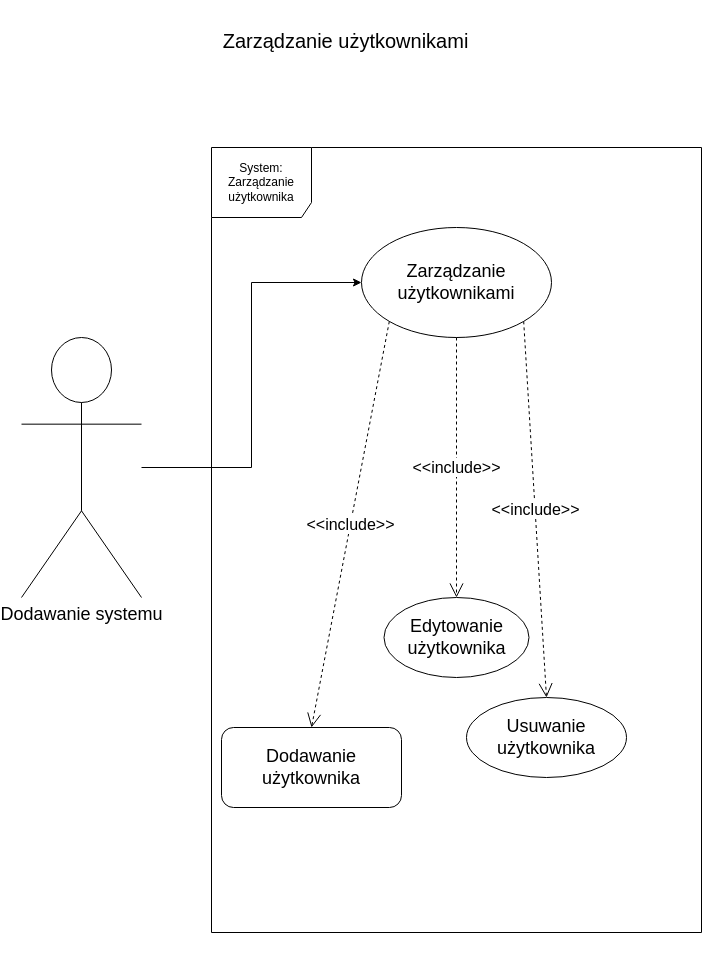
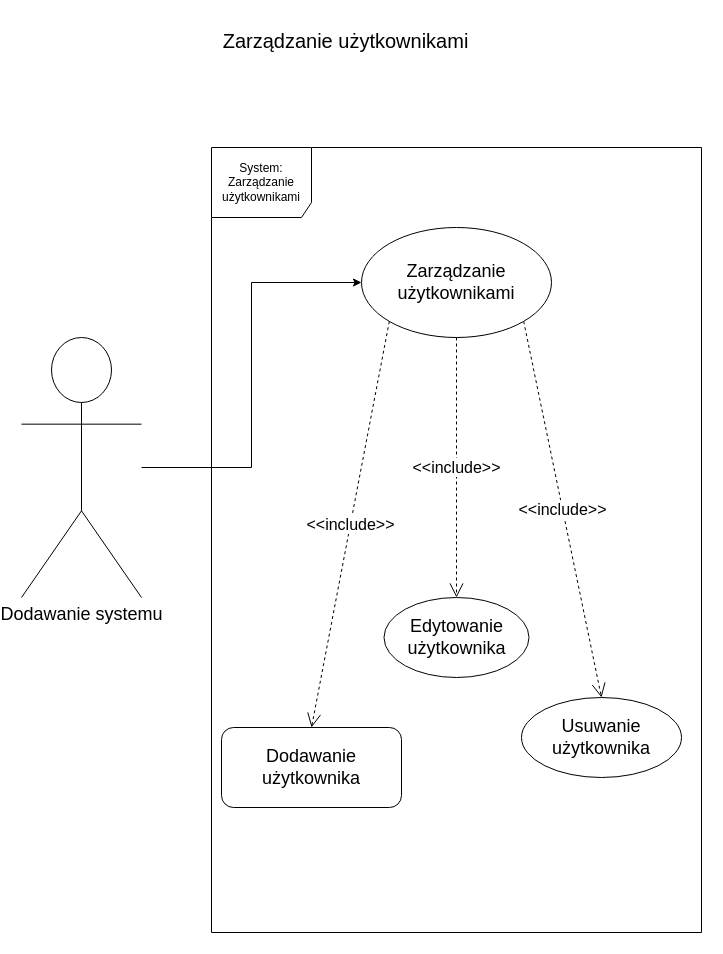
  <mxCell id="0" />
  <mxCell id="1" parent="0" />
  <mxCell id="2" style="edgeStyle=orthogonalEdgeStyle;rounded=0;orthogonalLoop=1;jettySize=auto;html=1;" parent="1" source="3" target="5" edge="1"><mxGeometry relative="1" as="geometry" /></mxCell>
  <mxCell id="3" value="&lt;font style=&quot;font-size: 18px;&quot;&gt;Dodawanie systemu&lt;/font&gt;" style="shape=umlActor;verticalLabelPosition=bottom;verticalAlign=top;html=1;align=center;" parent="1" vertex="1"><mxGeometry x="20" y="337" width="120" height="260" as="geometry" /></mxCell>
- <mxCell id="4" value="System: Zarządzanie użytkownika" style="shape=umlFrame;whiteSpace=wrap;html=1;pointerEvents=0;width=100;height=70;" parent="1" vertex="1"><mxGeometry x="210" y="147" width="490" height="785" as="geometry" /></mxCell>
+ <mxCell id="4" value="System: Zarządzanie użytkownikami" style="shape=umlFrame;whiteSpace=wrap;html=1;pointerEvents=0;width=100;height=70;" parent="1" vertex="1"><mxGeometry x="210" y="147" width="490" height="785" as="geometry" /></mxCell>
  <mxCell id="5" value="&lt;font style=&quot;font-size: 18px;&quot;&gt;Zarządzanie użytkownikami&lt;/font&gt;" style="ellipse;whiteSpace=wrap;html=1;" parent="1" vertex="1"><mxGeometry x="360" y="227" width="190" height="110" as="geometry" /></mxCell>
  <mxCell id="6" value="&lt;font style=&quot;font-size: 18px;&quot;&gt;Dodawanie użytkownika&lt;/font&gt;" style="whiteSpace=wrap;html=1;rounded=1;" parent="1" vertex="1"><mxGeometry x="220" y="727" width="180" height="80" as="geometry" /></mxCell>
- <mxCell id="7" value="&lt;font style=&quot;font-size: 18px;&quot;&gt;Usuwanie użytkownika&lt;/font&gt;" style="ellipse;whiteSpace=wrap;html=1;" parent="1" vertex="1"><mxGeometry x="465" y="697" width="160" height="80" as="geometry" /></mxCell>
+ <mxCell id="7" value="&lt;font style=&quot;font-size: 18px;&quot;&gt;Usuwanie użytkownika&lt;/font&gt;" style="ellipse;whiteSpace=wrap;html=1;" parent="1" vertex="1"><mxGeometry x="520" y="697" width="160" height="80" as="geometry" /></mxCell>
  <mxCell id="8" value="&lt;font style=&quot;font-size: 18px;&quot;&gt;Edytowanie użytkownika&lt;/font&gt;" style="ellipse;whiteSpace=wrap;html=1;" parent="1" vertex="1"><mxGeometry x="382.5" y="597" width="145" height="80" as="geometry" /></mxCell>
  <mxCell id="9" value="&lt;font style=&quot;font-size: 16px;&quot;&gt;&amp;lt;&amp;lt;include&amp;gt;&amp;gt;&lt;/font&gt;" style="endArrow=open;endSize=12;dashed=1;html=1;rounded=0;exitX=0;exitY=1;exitDx=0;exitDy=0;entryX=0.5;entryY=0;entryDx=0;entryDy=0;" parent="1" source="5" target="6" edge="1"><mxGeometry width="160" relative="1" as="geometry"><mxPoint x="270" y="517" as="sourcePoint" /><mxPoint x="430" y="517" as="targetPoint" /></mxGeometry></mxCell>
  <mxCell id="10" value="&lt;font style=&quot;font-size: 16px;&quot;&gt;&amp;lt;&amp;lt;include&amp;gt;&amp;gt;&lt;/font&gt;" style="endArrow=open;endSize=12;dashed=1;html=1;rounded=0;exitX=0.5;exitY=1;exitDx=0;exitDy=0;entryX=0.5;entryY=0;entryDx=0;entryDy=0;" parent="1" source="5" target="8" edge="1"><mxGeometry width="160" relative="1" as="geometry"><mxPoint x="398" y="331" as="sourcePoint" /><mxPoint x="320" y="737" as="targetPoint" /><mxPoint as="offset" /></mxGeometry></mxCell>
  <mxCell id="11" value="&lt;font style=&quot;font-size: 16px;&quot;&gt;&amp;lt;&amp;lt;include&amp;gt;&amp;gt;&lt;/font&gt;" style="endArrow=open;endSize=12;dashed=1;html=1;rounded=0;exitX=1;exitY=1;exitDx=0;exitDy=0;entryX=0.5;entryY=0;entryDx=0;entryDy=0;" parent="1" source="5" target="7" edge="1"><mxGeometry width="160" relative="1" as="geometry"><mxPoint x="465" y="347" as="sourcePoint" /><mxPoint x="465" y="607" as="targetPoint" /></mxGeometry></mxCell>
  <mxCell id="12" value="&lt;font style=&quot;font-size: 20px;&quot;&gt;Zarządzanie użytkownikami&lt;/font&gt;" style="text;html=1;align=center;verticalAlign=middle;resizable=0;points=[];autosize=1;strokeColor=none;fillColor=none;" vertex="1" parent="1"><mxGeometry x="209" y="20" width="270" height="40" as="geometry" /></mxCell>
